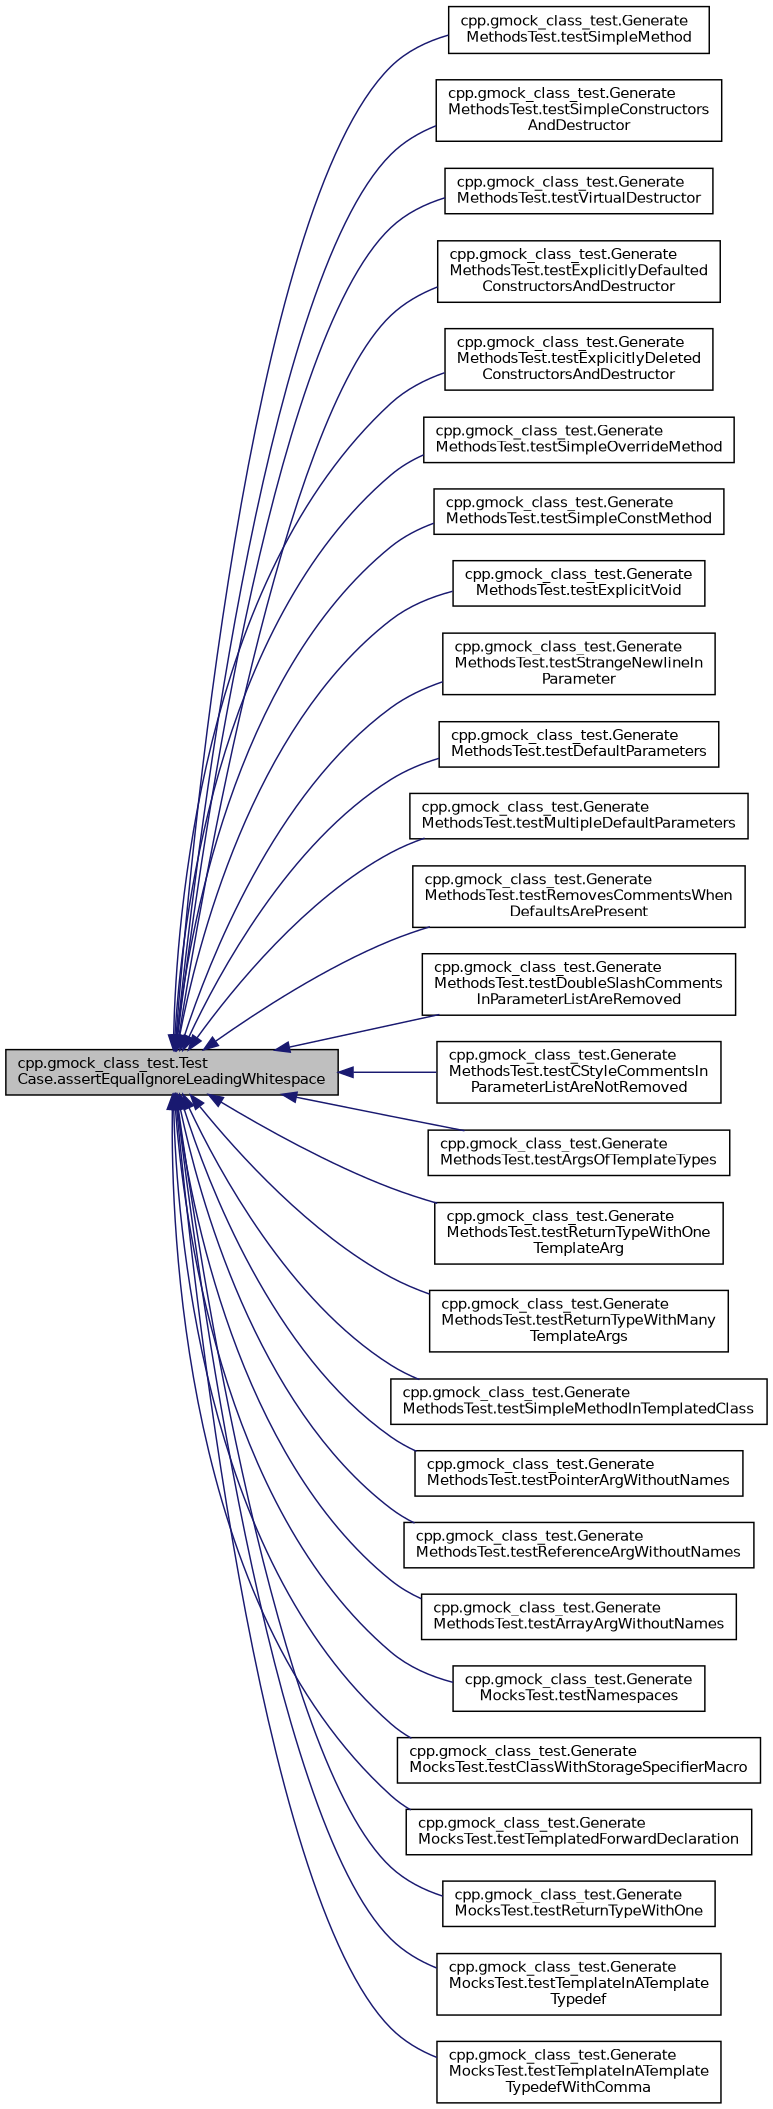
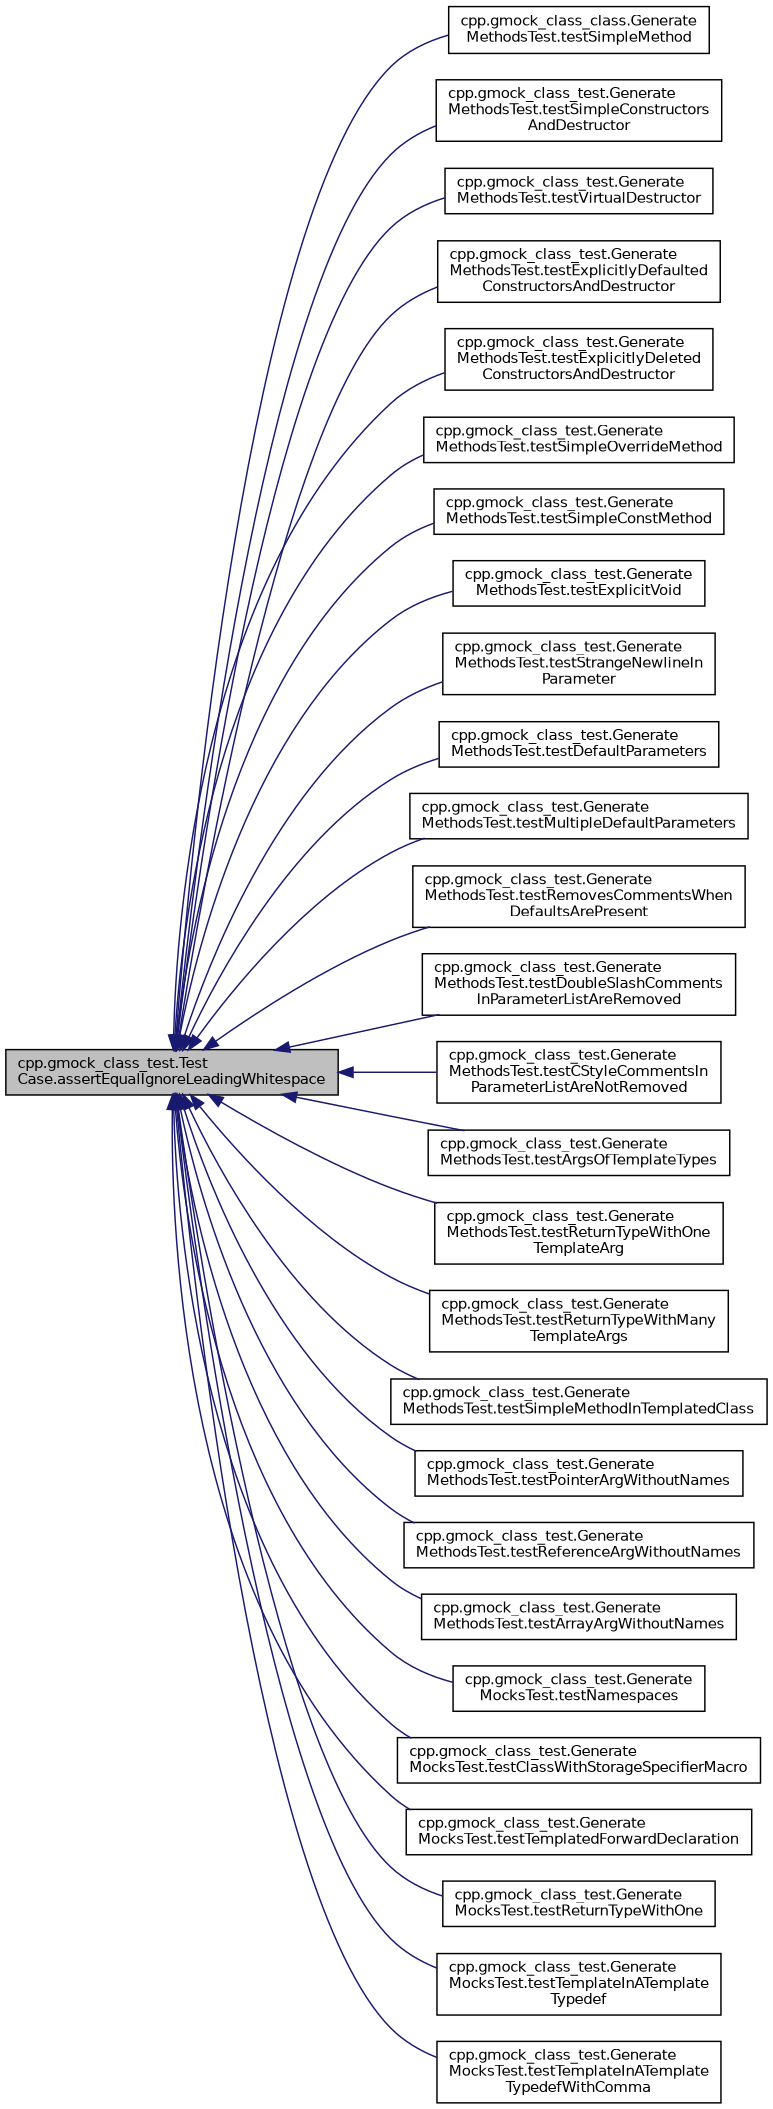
  digraph {
    rankdir=LR
    node [color=black fillcolor=white fontname=Helvetica fontsize=10 shape=record style=filled]
    edge [color=midnightblue dir=back fontname=Helvetica fontsize=10 labelfontname=Helvetica labelfontsize=10 style=solid]
    n1 [fillcolor=grey75 fontcolor=black height=0.2 label="cpp.gmock_class_test.Test\lCase.assertEqualIgnoreLeadingWhitespace" width=0.4]
-   n2 [height=0.2 label="cpp.gmock_class_test.Generate\lMethodsTest.testSimpleMethod" width=0.4]
+   n2 [height=0.2 label="cpp.gmock_class_class.Generate\lMethodsTest.testSimpleMethod" width=0.4]
    n3 [height=0.2 label="cpp.gmock_class_test.Generate\lMethodsTest.testSimpleConstructors\lAndDestructor" width=0.4]
    n4 [height=0.2 label="cpp.gmock_class_test.Generate\lMethodsTest.testVirtualDestructor" width=0.4]
    n5 [height=0.2 label="cpp.gmock_class_test.Generate\lMethodsTest.testExplicitlyDefaulted\lConstructorsAndDestructor" width=0.4]
    n6 [height=0.2 label="cpp.gmock_class_test.Generate\lMethodsTest.testExplicitlyDeleted\lConstructorsAndDestructor" width=0.4]
    n7 [height=0.2 label="cpp.gmock_class_test.Generate\lMethodsTest.testSimpleOverrideMethod" width=0.4]
    n8 [height=0.2 label="cpp.gmock_class_test.Generate\lMethodsTest.testSimpleConstMethod" width=0.4]
    n9 [height=0.2 label="cpp.gmock_class_test.Generate\lMethodsTest.testExplicitVoid" width=0.4]
    n10 [height=0.2 label="cpp.gmock_class_test.Generate\lMethodsTest.testStrangeNewlineIn\lParameter" width=0.4]
    n11 [height=0.2 label="cpp.gmock_class_test.Generate\lMethodsTest.testDefaultParameters" width=0.4]
    n12 [height=0.2 label="cpp.gmock_class_test.Generate\lMethodsTest.testMultipleDefaultParameters" width=0.4]
    n13 [height=0.2 label="cpp.gmock_class_test.Generate\lMethodsTest.testRemovesCommentsWhen\lDefaultsArePresent" width=0.4]
    n14 [height=0.2 label="cpp.gmock_class_test.Generate\lMethodsTest.testDoubleSlashComments\lInParameterListAreRemoved" width=0.4]
    n15 [height=0.2 label="cpp.gmock_class_test.Generate\lMethodsTest.testCStyleCommentsIn\lParameterListAreNotRemoved" width=0.4]
    n16 [height=0.2 label="cpp.gmock_class_test.Generate\lMethodsTest.testArgsOfTemplateTypes" width=0.4]
    n17 [height=0.2 label="cpp.gmock_class_test.Generate\lMethodsTest.testReturnTypeWithOne\lTemplateArg" width=0.4]
    n18 [height=0.2 label="cpp.gmock_class_test.Generate\lMethodsTest.testReturnTypeWithMany\lTemplateArgs" width=0.4]
    n19 [height=0.2 label="cpp.gmock_class_test.Generate\lMethodsTest.testSimpleMethodInTemplatedClass" width=0.4]
    n20 [height=0.2 label="cpp.gmock_class_test.Generate\lMethodsTest.testPointerArgWithoutNames" width=0.4]
    n21 [height=0.2 label="cpp.gmock_class_test.Generate\lMethodsTest.testReferenceArgWithoutNames" width=0.4]
    n22 [height=0.2 label="cpp.gmock_class_test.Generate\lMethodsTest.testArrayArgWithoutNames" width=0.4]
    n23 [height=0.2 label="cpp.gmock_class_test.Generate\lMocksTest.testNamespaces" width=0.4]
    n24 [height=0.2 label="cpp.gmock_class_test.Generate\lMocksTest.testClassWithStorageSpecifierMacro" width=0.4]
    n25 [height=0.2 label="cpp.gmock_class_test.Generate\lMocksTest.testTemplatedForwardDeclaration" width=0.4]
    n26 [height=0.2 label="cpp.gmock_class_test.Generate\lMocksTest.testReturnTypeWithOne" width=0.4]
    n27 [height=0.2 label="cpp.gmock_class_test.Generate\lMocksTest.testTemplateInATemplate\lTypedef" width=0.4]
    n28 [height=0.2 label="cpp.gmock_class_test.Generate\lMocksTest.testTemplateInATemplate\lTypedefWithComma" width=0.4]
    n1 -> n2
    n1 -> n3
    n1 -> n4
    n1 -> n5
    n1 -> n6
    n1 -> n7
    n1 -> n8
    n1 -> n9
    n1 -> n10
    n1 -> n11
    n1 -> n12
    n1 -> n13
    n1 -> n14
    n1 -> n15
    n1 -> n16
    n1 -> n17
    n1 -> n18
    n1 -> n19
    n1 -> n20
    n1 -> n21
    n1 -> n22
    n1 -> n23
    n1 -> n24
    n1 -> n25
    n1 -> n26
    n1 -> n27
    n1 -> n28
  }
